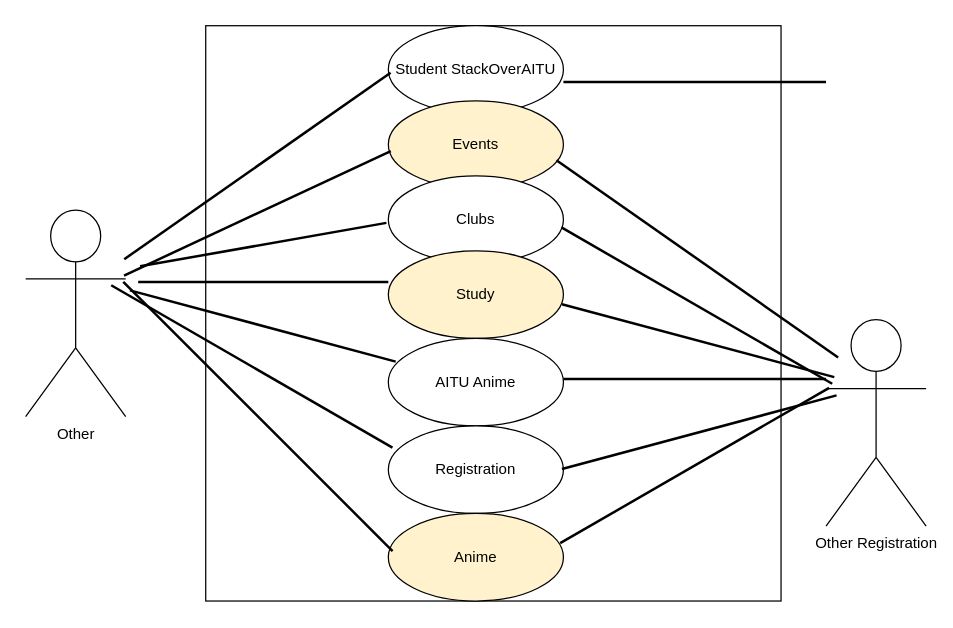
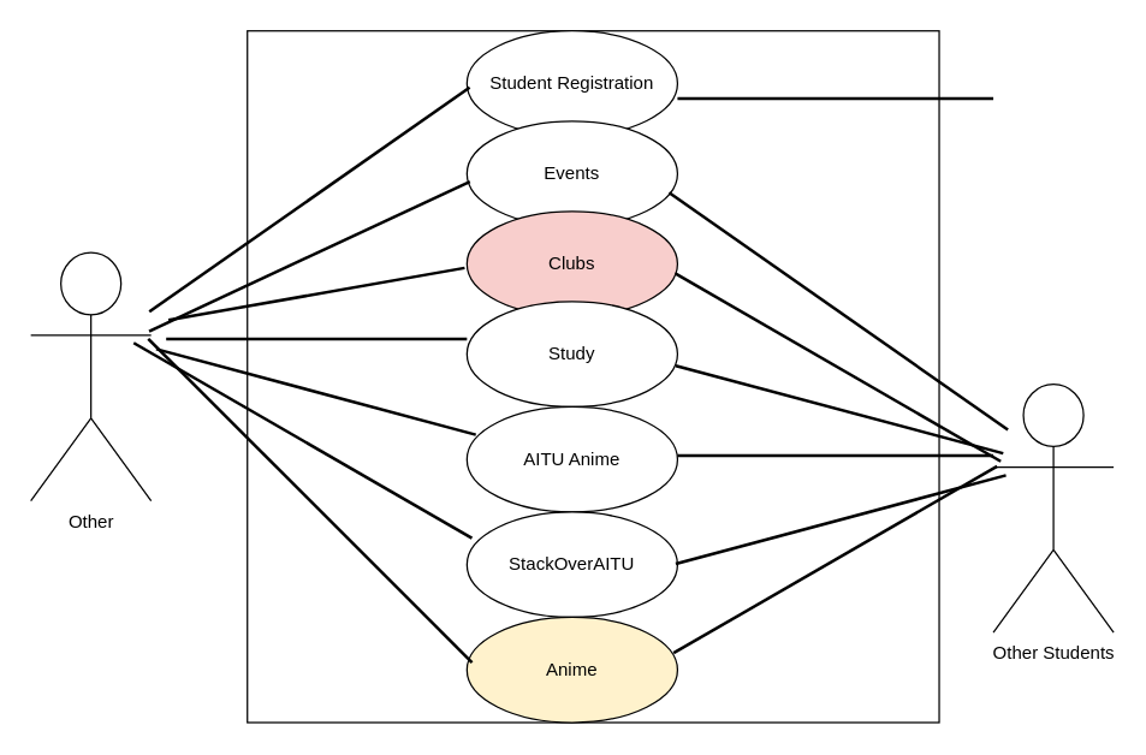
  <mxCell id="0" />
  <mxCell id="1" parent="0" />
  <mxCell id="2" value="" style="whiteSpace=wrap;html=1;aspect=fixed;" vertex="1" parent="1"><mxGeometry x="164" y="20" width="460" height="460" as="geometry" /></mxCell>
- <mxCell id="3" value="Student StackOverAITU" style="ellipse;whiteSpace=wrap;html=1;" vertex="1" parent="1"><mxGeometry x="310" y="20" width="140" height="70" as="geometry" /></mxCell>
- <mxCell id="4" value="Events" style="ellipse;whiteSpace=wrap;html=1;fillColor=#fff2cc;" vertex="1" parent="1"><mxGeometry x="310" y="80" width="140" height="70" as="geometry" /></mxCell>
- <mxCell id="5" value="Clubs" style="ellipse;whiteSpace=wrap;html=1;" vertex="1" parent="1"><mxGeometry x="310" y="140" width="140" height="70" as="geometry" /></mxCell>
- <mxCell id="6" value="Study" style="ellipse;whiteSpace=wrap;html=1;fillColor=#fff2cc;" vertex="1" parent="1"><mxGeometry x="310" y="200" width="140" height="70" as="geometry" /></mxCell>
+ <mxCell id="3" value="Student Registration" style="ellipse;whiteSpace=wrap;html=1;" vertex="1" parent="1"><mxGeometry x="310" y="20" width="140" height="70" as="geometry" /></mxCell>
+ <mxCell id="4" value="Events" style="ellipse;whiteSpace=wrap;html=1;" vertex="1" parent="1"><mxGeometry x="310" y="80" width="140" height="70" as="geometry" /></mxCell>
+ <mxCell id="5" value="Clubs" style="ellipse;whiteSpace=wrap;html=1;fillColor=#f8cecc;" vertex="1" parent="1"><mxGeometry x="310" y="140" width="140" height="70" as="geometry" /></mxCell>
+ <mxCell id="6" value="Study" style="ellipse;whiteSpace=wrap;html=1;" vertex="1" parent="1"><mxGeometry x="310" y="200" width="140" height="70" as="geometry" /></mxCell>
  <mxCell id="7" value="AITU Anime" style="ellipse;whiteSpace=wrap;html=1;" vertex="1" parent="1"><mxGeometry x="310" y="270" width="140" height="70" as="geometry" /></mxCell>
- <mxCell id="8" value="Registration" style="ellipse;whiteSpace=wrap;html=1;" vertex="1" parent="1"><mxGeometry x="310" y="340" width="140" height="70" as="geometry" /></mxCell>
+ <mxCell id="8" value="StackOverAITU" style="ellipse;whiteSpace=wrap;html=1;" vertex="1" parent="1"><mxGeometry x="310" y="340" width="140" height="70" as="geometry" /></mxCell>
  <mxCell id="9" value="Anime" style="ellipse;whiteSpace=wrap;html=1;fillColor=#fff2cc;" vertex="1" parent="1"><mxGeometry x="310" y="410" width="140" height="70" as="geometry" /></mxCell>
  <mxCell id="10" value="Other" style="shape=umlActor;verticalLabelPosition=bottom;verticalAlign=top;html=1;" vertex="1" parent="1"><mxGeometry x="20" y="167.5" width="80" height="165" as="geometry" /></mxCell>
  <mxCell id="11" value="" style="line;strokeWidth=2;html=1;" vertex="1" parent="1"><mxGeometry x="110" y="220" width="200" height="10" as="geometry" /></mxCell>
  <mxCell id="12" value="" style="line;strokeWidth=2;html=1;rotation=-35;" vertex="1" parent="1"><mxGeometry x="75.32" y="127.14" width="260" height="10" as="geometry" /></mxCell>
  <mxCell id="13" value="" style="line;strokeWidth=2;html=1;rotation=-25;" vertex="1" parent="1"><mxGeometry x="87.66" y="165" width="235.32" height="10" as="geometry" /></mxCell>
  <mxCell id="14" value="" style="line;strokeWidth=2;html=1;rotation=-10;" vertex="1" parent="1"><mxGeometry x="110" y="190" width="200" height="10" as="geometry" /></mxCell>
  <mxCell id="15" value="" style="line;strokeWidth=2;html=1;rotation=15;" vertex="1" parent="1"><mxGeometry x="99.66" y="255.09" width="220" height="10" as="geometry" /></mxCell>
  <mxCell id="16" value="" style="line;strokeWidth=2;html=1;rotation=30;" vertex="1" parent="1"><mxGeometry x="71.01" y="287.42" width="259.68" height="10" as="geometry" /></mxCell>
  <mxCell id="17" value="" style="line;strokeWidth=2;html=1;rotation=45;" vertex="1" parent="1"><mxGeometry x="53.48" y="327.38" width="304.5" height="10" as="geometry" /></mxCell>
- <mxCell id="18" value="Other Registration" style="shape=umlActor;verticalLabelPosition=bottom;verticalAlign=top;html=1;" vertex="1" parent="1"><mxGeometry x="660" y="255.09" width="80" height="165" as="geometry" /></mxCell>
+ <mxCell id="18" value="Other Students" style="shape=umlActor;verticalLabelPosition=bottom;verticalAlign=top;html=1;" vertex="1" parent="1"><mxGeometry x="660" y="255.09" width="80" height="165" as="geometry" /></mxCell>
  <mxCell id="19" value="" style="line;strokeWidth=2;html=1;rotation=0;" vertex="1" parent="1"><mxGeometry x="450" y="60" width="210" height="10" as="geometry" /></mxCell>
  <mxCell id="20" value="" style="line;strokeWidth=2;html=1;rotation=35;" vertex="1" parent="1"><mxGeometry x="419.55" y="201.43" width="275" height="10" as="geometry" /></mxCell>
  <mxCell id="21" value="" style="line;strokeWidth=2;html=1;rotation=30;" vertex="1" parent="1"><mxGeometry x="431.67" y="238.75" width="250" height="10" as="geometry" /></mxCell>
  <mxCell id="22" value="" style="line;strokeWidth=2;html=1;rotation=15;" vertex="1" parent="1"><mxGeometry x="444.97" y="266.82" width="225.45" height="10" as="geometry" /></mxCell>
  <mxCell id="23" value="" style="line;strokeWidth=2;html=1;rotation=0;" vertex="1" parent="1"><mxGeometry x="450" y="297.42" width="210" height="10" as="geometry" /></mxCell>
  <mxCell id="24" value="" style="line;strokeWidth=2;html=1;rotation=-15;" vertex="1" parent="1"><mxGeometry x="444.97" y="340" width="227.31" height="10" as="geometry" /></mxCell>
  <mxCell id="25" value="" style="line;strokeWidth=2;html=1;rotation=-30;" vertex="1" parent="1"><mxGeometry x="430.78" y="366.68" width="248.33" height="10" as="geometry" /></mxCell>
